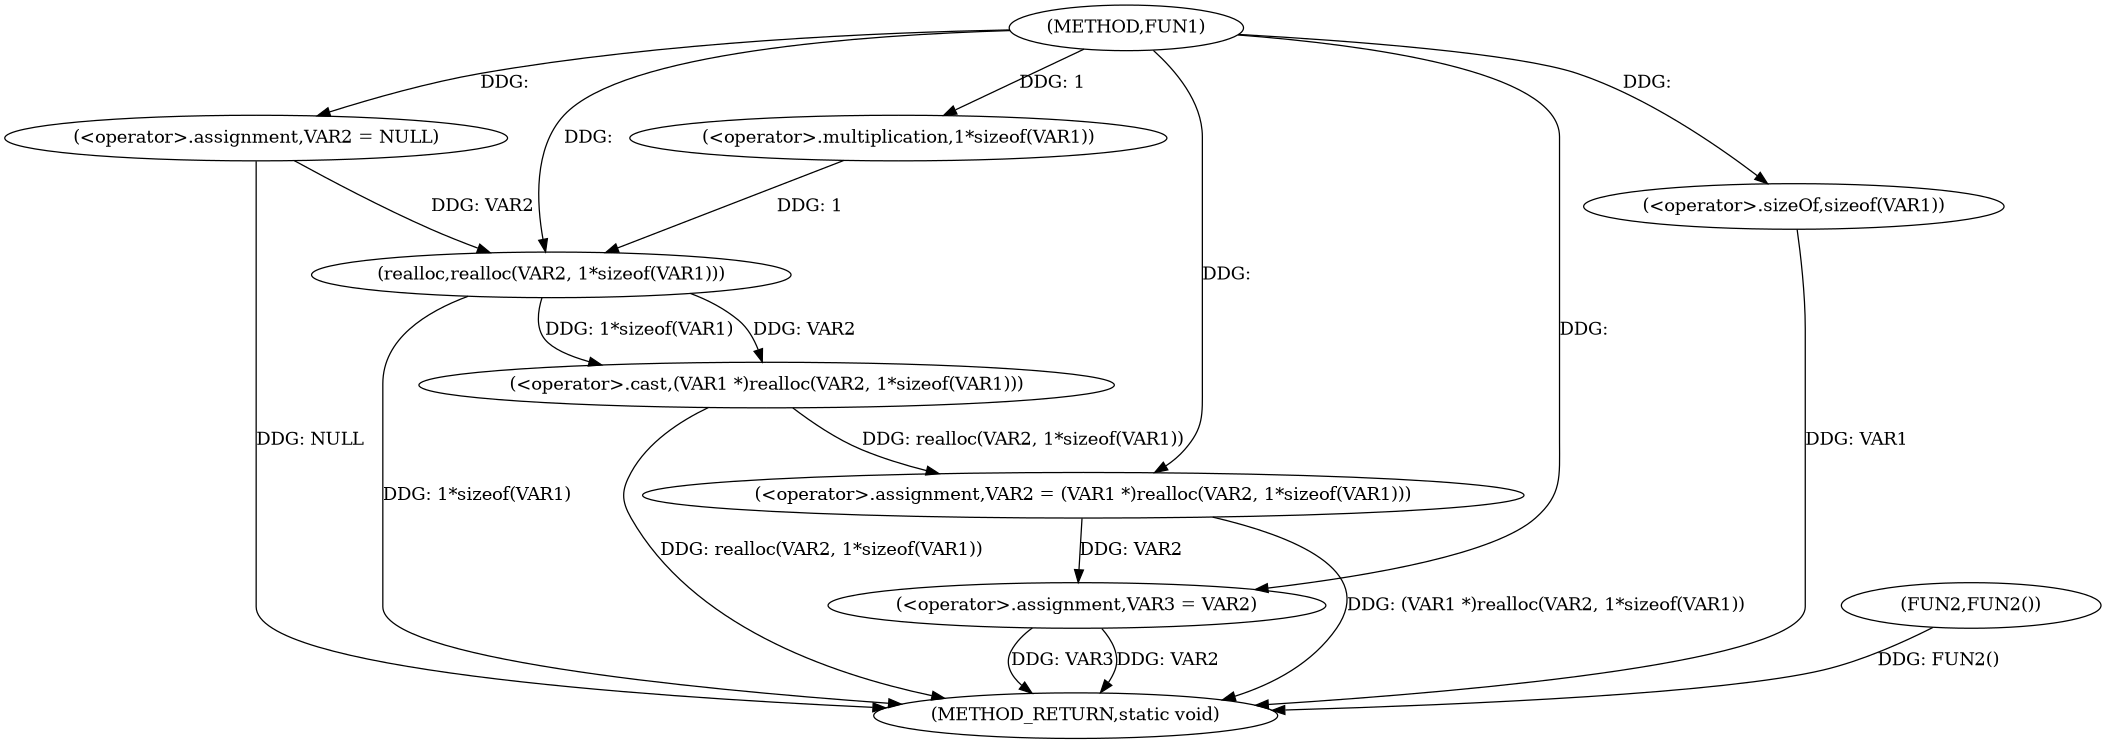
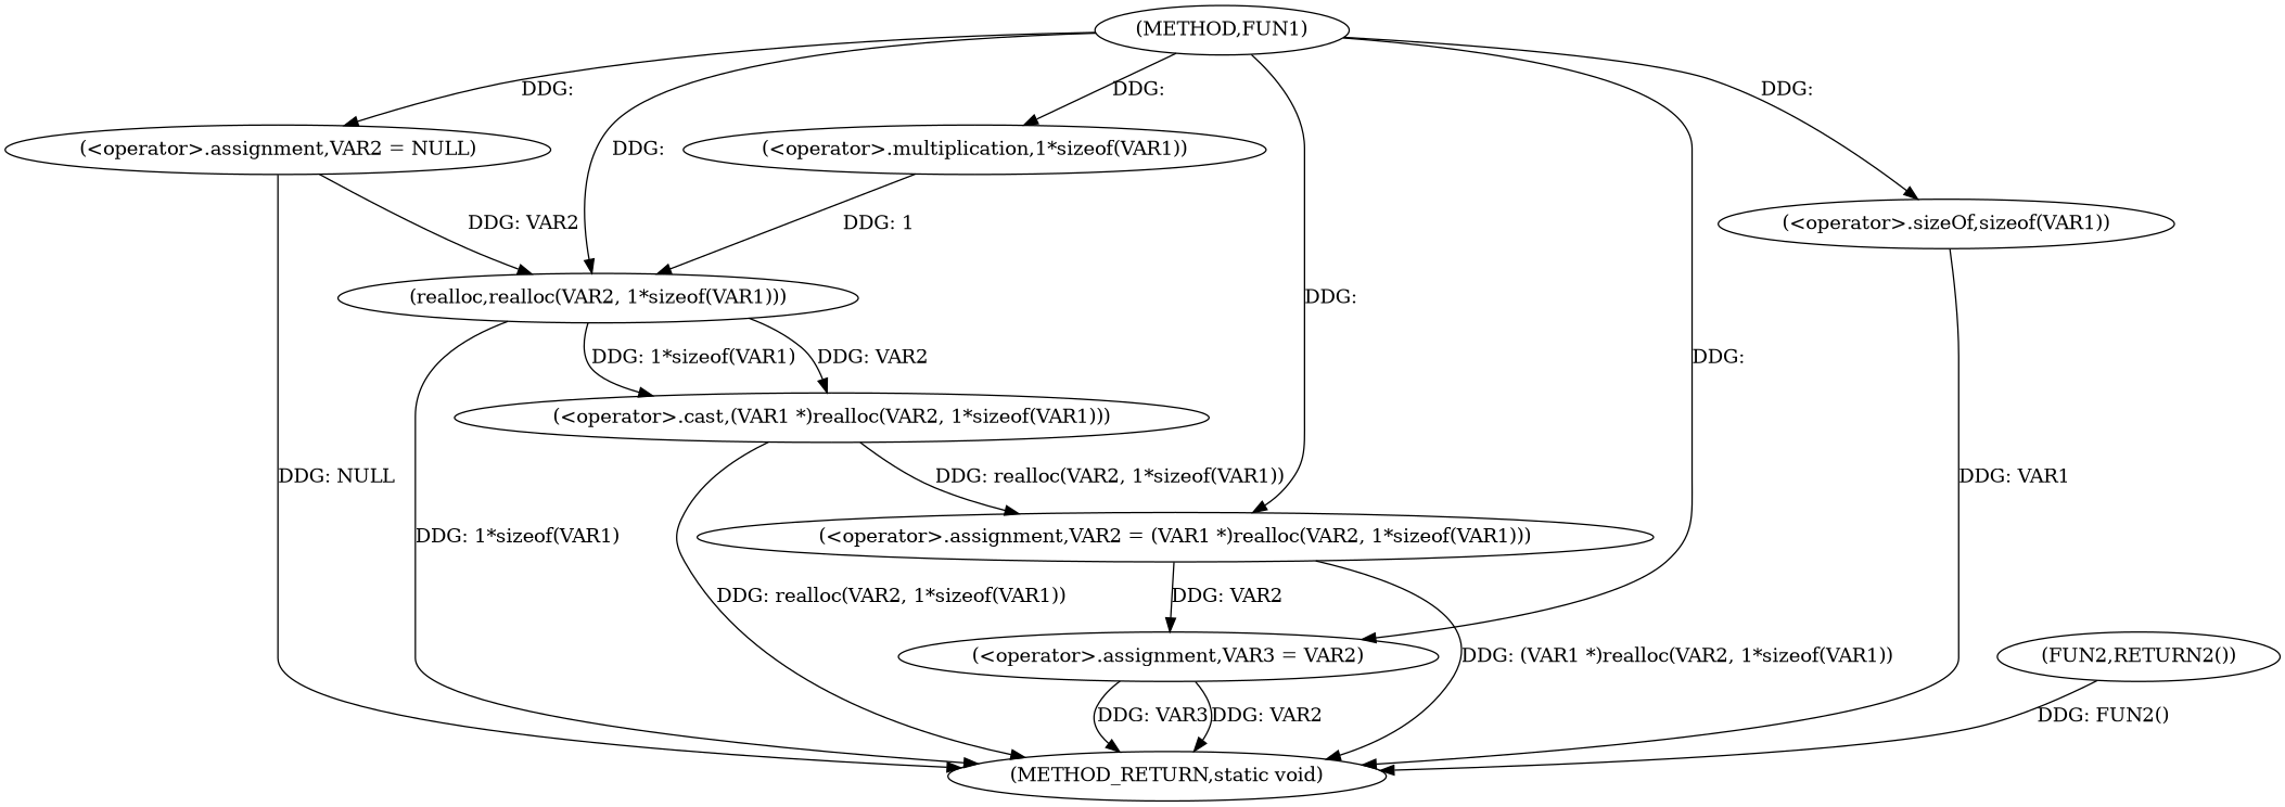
  digraph {
    n1 [label="(METHOD,FUN1)"]
    n2 [label="(<operator>.assignment,VAR2 = NULL)"]
    n3 [label="(<operator>.assignment,VAR2 = (VAR1 *)realloc(VAR2, 1*sizeof(VAR1)))"]
    n4 [label="(realloc,realloc(VAR2, 1*sizeof(VAR1)))"]
    n5 [label="(<operator>.multiplication,1*sizeof(VAR1))"]
    n6 [label="(<operator>.sizeOf,sizeof(VAR1))"]
    n7 [label="(<operator>.assignment,VAR3 = VAR2)"]
    n8 [label="(METHOD_RETURN,static void)"]
    n9 [label="(<operator>.cast,(VAR1 *)realloc(VAR2, 1*sizeof(VAR1)))"]
-   n10 [label="(FUN2,FUN2())"]
+   n10 [label="(FUN2,RETURN2())"]
    n1 -> n2 [label="DDG: "]
    n1 -> n3 [label="DDG: "]
    n1 -> n4 [label="DDG: "]
-   n1 -> n5 [label="DDG: 1"]
+   n1 -> n5 [label="DDG: "]
    n1 -> n6 [label="DDG: "]
    n1 -> n7 [label="DDG: "]
    n2 -> n4 [label="DDG: VAR2"]
    n2 -> n8 [label="DDG: NULL"]
    n3 -> n7 [label="DDG: VAR2"]
    n3 -> n8 [label="DDG: (VAR1 *)realloc(VAR2, 1*sizeof(VAR1))"]
    n4 -> n8 [label="DDG: 1*sizeof(VAR1)"]
    n4 -> n9 [label="DDG: VAR2"]
    n4 -> n9 [label="DDG: 1*sizeof(VAR1)"]
    n5 -> n4 [label="DDG: 1"]
    n6 -> n8 [label="DDG: VAR1"]
    n7 -> n8 [label="DDG: VAR3"]
    n7 -> n8 [label="DDG: VAR2"]
    n9 -> n3 [label="DDG: realloc(VAR2, 1*sizeof(VAR1))"]
    n9 -> n8 [label="DDG: realloc(VAR2, 1*sizeof(VAR1))"]
    n10 -> n8 [label="DDG: FUN2()"]
  }
